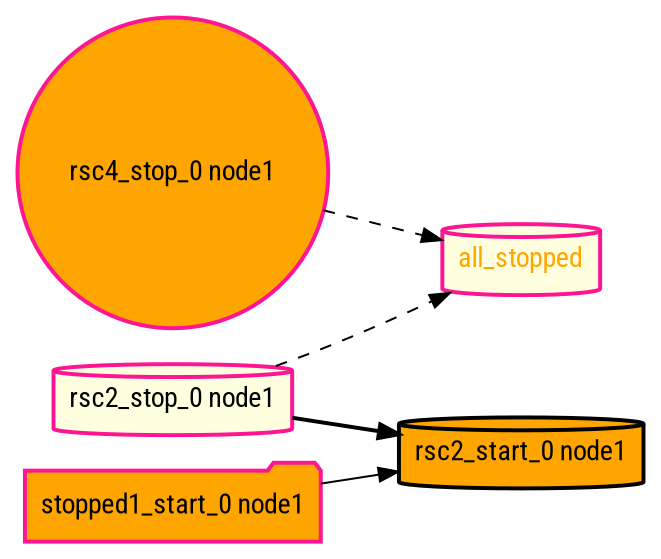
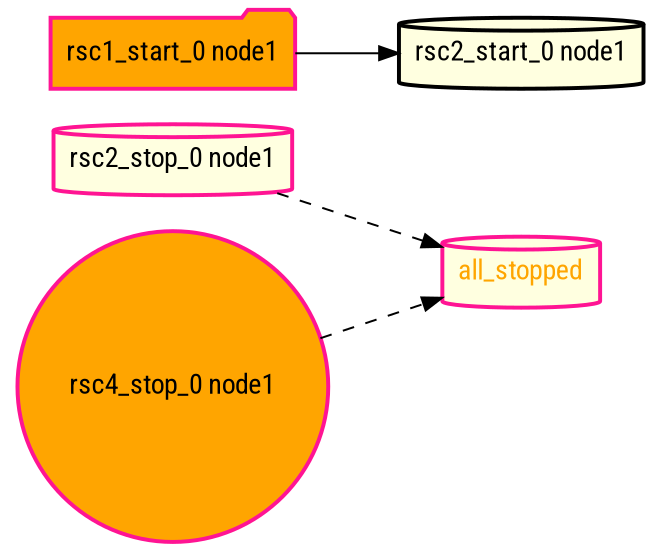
  digraph {
    fontname="Roboto Condensed"
    rankdir=LR
    node [color=deeppink fillcolor=lightyellow fontcolor=black fontname="Roboto Condensed" shape=cylinder style="bold,filled"]
    edge [fontname="Roboto Condensed" style=dashed]
    all_stopped [fontcolor=orange]
-   "rsc1_start_0 node1" [fillcolor=orange shape=folder label="stopped1_start_0 node1"]
-   "rsc2_start_0 node1" [color=black fillcolor=orange]
+   "rsc1_start_0 node1" [fillcolor=orange shape=folder]
+   "rsc2_start_0 node1" [color=black]
    "rsc2_stop_0 node1"
    "rsc4_stop_0 node1" [fillcolor=orange shape=circle]
    "rsc1_start_0 node1" -> "rsc2_start_0 node1" [style=solid]
    "rsc2_stop_0 node1" -> all_stopped
-   "rsc2_stop_0 node1" -> "rsc2_start_0 node1" [style=bold]
    "rsc4_stop_0 node1" -> all_stopped
  }
